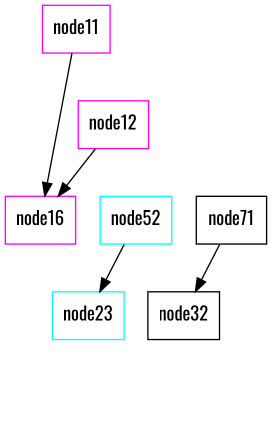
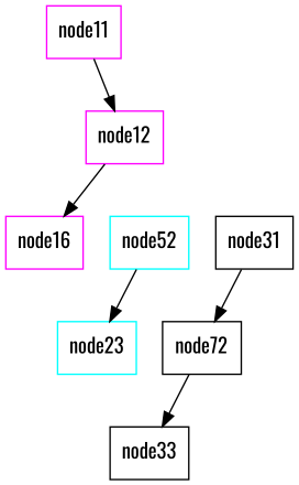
  digraph {
    fontname=Oswald
    node [fontname=Oswald shape=box]
    edge [fontname=Oswald]
    node11 [color=magenta height=0.5 width=0.5]
    node12 [color=magenta height=0.5 width=0.5]
    n3 [color=magenta height=0.5 label=node16 width=0.5]
    n4 [color=cyan height=0.5 label=node52 width=0.5]
    node23 [color=cyan height=0.5 width=0.5]
-   node32 [height=0.5 width=0.5]
-   node31 [height=0.5 width=0.5 label=node71]
-   node11 -> n3
+   node32 [height=0.5 width=0.5 label=node72]
+   node33 [height=0.5 width=0.5]
+   node31 [height=0.5 width=0.5]
+   node11 -> node12
    node12 -> n3
    node12 -> n4 [style=invis]
    n3 -> node23 [style=invis]
    n4 -> node23
    n4 -> node32 [style=invis]
+   node23 -> node33 [style=invis]
+   node32 -> node33
    node31 -> node32
  }
